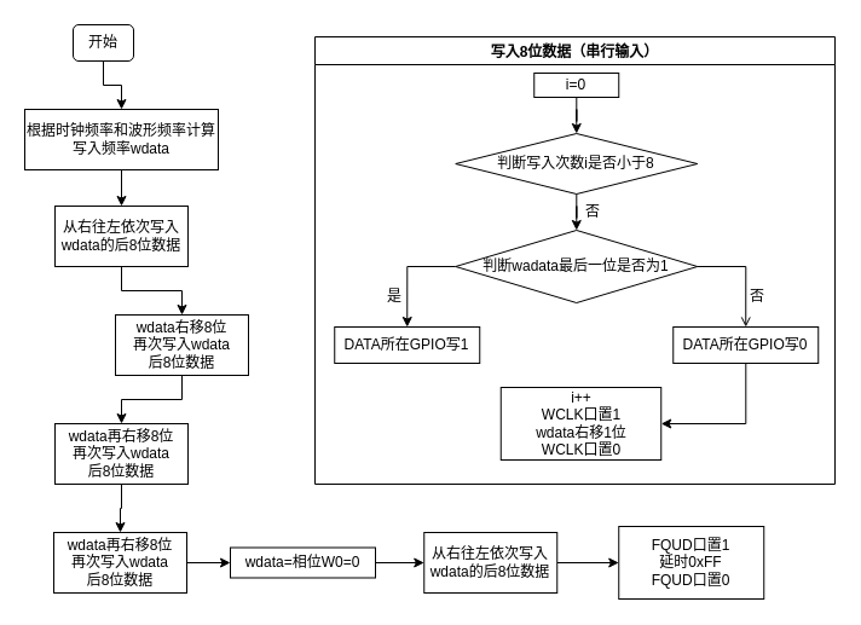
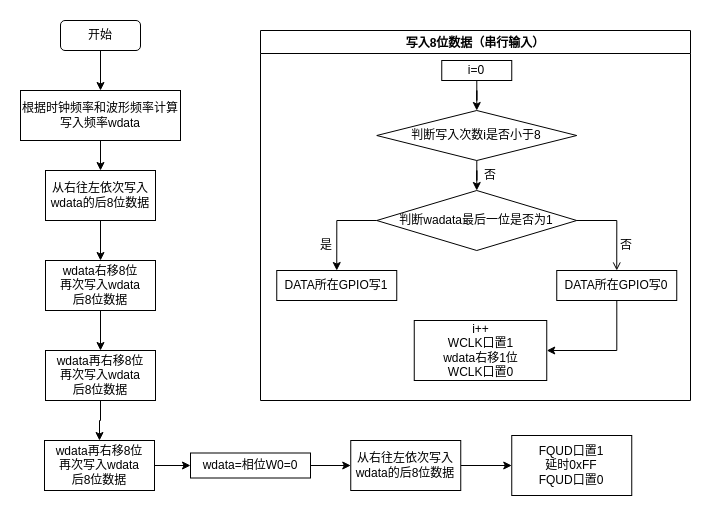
  <mxCell id="0" />
  <mxCell id="1" parent="0" />
  <mxCell id="2" style="edgeStyle=orthogonalEdgeStyle;rounded=0;orthogonalLoop=1;jettySize=auto;html=1;entryX=0.5;entryY=0;entryDx=0;entryDy=0;" edge="1" parent="1" source="3" target="5"><mxGeometry relative="1" as="geometry" /></mxCell>
- <mxCell id="3" value="开始" style="rounded=1;whiteSpace=wrap;html=1;" vertex="1" parent="1"><mxGeometry x="60" y="20" width="50" height="30" as="geometry" /></mxCell>
+ <mxCell id="3" value="开始" style="rounded=1;whiteSpace=wrap;html=1;" vertex="1" parent="1"><mxGeometry x="60" y="20" width="80" height="30" as="geometry" /></mxCell>
  <mxCell id="4" style="edgeStyle=orthogonalEdgeStyle;rounded=0;orthogonalLoop=1;jettySize=auto;html=1;entryX=0.5;entryY=0;entryDx=0;entryDy=0;" edge="1" parent="1" source="5" target="22"><mxGeometry relative="1" as="geometry" /></mxCell>
  <mxCell id="5" value="根据时钟频率和波形频率计算写入频率wdata" style="rounded=0;whiteSpace=wrap;html=1;" vertex="1" parent="1"><mxGeometry x="20" y="90" width="160" height="50" as="geometry" /></mxCell>
  <mxCell id="6" style="edgeStyle=orthogonalEdgeStyle;rounded=0;orthogonalLoop=1;jettySize=auto;html=1;entryX=0.5;entryY=0;entryDx=0;entryDy=0;" edge="1" parent="1" source="7" target="9"><mxGeometry relative="1" as="geometry" /></mxCell>
  <mxCell id="7" value="i=0" style="rounded=0;whiteSpace=wrap;html=1;" vertex="1" parent="1"><mxGeometry x="441.25" y="60" width="70" height="20" as="geometry" /></mxCell>
  <mxCell id="8" style="edgeStyle=orthogonalEdgeStyle;rounded=0;orthogonalLoop=1;jettySize=auto;html=1;entryX=0.5;entryY=0;entryDx=0;entryDy=0;" edge="1" parent="1" source="9" target="12"><mxGeometry relative="1" as="geometry" /></mxCell>
  <mxCell id="9" value="判断写入次数i是否小于8" style="rhombus;whiteSpace=wrap;html=1;" vertex="1" parent="1"><mxGeometry x="376.25" y="110" width="200" height="50" as="geometry" /></mxCell>
  <mxCell id="10" style="edgeStyle=orthogonalEdgeStyle;rounded=0;orthogonalLoop=1;jettySize=auto;html=1;entryX=0.5;entryY=0;entryDx=0;entryDy=0;" edge="1" parent="1" source="12" target="15"><mxGeometry relative="1" as="geometry"><Array as="points"><mxPoint x="336.25" y="220" /></Array></mxGeometry></mxCell>
  <mxCell id="11" style="edgeStyle=orthogonalEdgeStyle;rounded=0;orthogonalLoop=1;jettySize=auto;html=1;entryX=0.5;entryY=0;entryDx=0;entryDy=0;endArrow=open;" edge="1" parent="1" source="12" target="17"><mxGeometry relative="1" as="geometry"><Array as="points"><mxPoint x="616.25" y="220" /></Array></mxGeometry></mxCell>
  <mxCell id="12" value="判断wadata最后一位是否为1" style="rhombus;whiteSpace=wrap;html=1;" vertex="1" parent="1"><mxGeometry x="376.25" y="190" width="200" height="60" as="geometry" /></mxCell>
  <mxCell id="13" value="否" style="text;html=1;strokeColor=none;fillColor=none;align=center;verticalAlign=middle;whiteSpace=wrap;rounded=0;" vertex="1" parent="1"><mxGeometry x="460.25" y="160" width="60" height="30" as="geometry" /></mxCell>
  <mxCell id="14" value="是" style="text;html=1;strokeColor=none;fillColor=none;align=center;verticalAlign=middle;whiteSpace=wrap;rounded=0;" vertex="1" parent="1"><mxGeometry x="296.25" y="230" width="60" height="30" as="geometry" /></mxCell>
  <mxCell id="15" value="DATA所在GPIO写1" style="rounded=0;whiteSpace=wrap;html=1;" vertex="1" parent="1"><mxGeometry x="276.25" y="270" width="120" height="30" as="geometry" /></mxCell>
  <mxCell id="16" style="edgeStyle=orthogonalEdgeStyle;rounded=0;orthogonalLoop=1;jettySize=auto;html=1;entryX=1;entryY=0.5;entryDx=0;entryDy=0;" edge="1" parent="1" source="17" target="19"><mxGeometry relative="1" as="geometry"><Array as="points"><mxPoint x="616.25" y="350" /></Array></mxGeometry></mxCell>
  <mxCell id="17" value="DATA所在GPIO写0" style="rounded=0;whiteSpace=wrap;html=1;" vertex="1" parent="1"><mxGeometry x="556.25" y="270" width="120" height="30" as="geometry" /></mxCell>
  <mxCell id="18" value="否" style="text;html=1;strokeColor=none;fillColor=none;align=center;verticalAlign=middle;whiteSpace=wrap;rounded=0;" vertex="1" parent="1"><mxGeometry x="596.25" y="230" width="60" height="30" as="geometry" /></mxCell>
  <mxCell id="19" value="i++&lt;br&gt;WCLK口置1&lt;br&gt;wdata右移1位&lt;br&gt;WCLK口置0" style="rounded=0;whiteSpace=wrap;html=1;" vertex="1" parent="1"><mxGeometry x="413.75" y="320" width="132.5" height="60" as="geometry" /></mxCell>
  <mxCell id="20" value="写入8位数据（串行输入）" style="swimlane;" vertex="1" parent="1"><mxGeometry x="260" y="30" width="430" height="370" as="geometry" /></mxCell>
  <mxCell id="21" style="edgeStyle=orthogonalEdgeStyle;rounded=0;orthogonalLoop=1;jettySize=auto;html=1;entryX=0.5;entryY=0;entryDx=0;entryDy=0;" edge="1" parent="1" source="22" target="24"><mxGeometry relative="1" as="geometry" /></mxCell>
  <mxCell id="22" value="从右往左依次写入wdata的后8位数据" style="rounded=0;whiteSpace=wrap;html=1;" vertex="1" parent="1"><mxGeometry x="45" y="170" width="110" height="50" as="geometry" /></mxCell>
  <mxCell id="23" style="edgeStyle=orthogonalEdgeStyle;rounded=0;orthogonalLoop=1;jettySize=auto;html=1;entryX=0.5;entryY=0;entryDx=0;entryDy=0;" edge="1" parent="1" source="24" target="26"><mxGeometry relative="1" as="geometry" /></mxCell>
- <mxCell id="24" value="wdata右移8位&lt;br&gt;再次写入wdata&lt;br&gt;后8位数据" style="rounded=0;whiteSpace=wrap;html=1;" vertex="1" parent="1"><mxGeometry x="95" y="260" width="110" height="50" as="geometry" /></mxCell>
+ <mxCell id="24" value="wdata右移8位&lt;br&gt;再次写入wdata&lt;br&gt;后8位数据" style="rounded=0;whiteSpace=wrap;html=1;" vertex="1" parent="1"><mxGeometry x="45" y="260" width="110" height="50" as="geometry" /></mxCell>
  <mxCell id="25" style="edgeStyle=orthogonalEdgeStyle;rounded=0;orthogonalLoop=1;jettySize=auto;html=1;entryX=0.5;entryY=0;entryDx=0;entryDy=0;" edge="1" parent="1" source="26" target="28"><mxGeometry relative="1" as="geometry" /></mxCell>
  <mxCell id="26" value="wdata再右移8位&lt;br&gt;再次写入wdata&lt;br&gt;后8位数据" style="rounded=0;whiteSpace=wrap;html=1;" vertex="1" parent="1"><mxGeometry x="45" y="350" width="110" height="50" as="geometry" /></mxCell>
  <mxCell id="27" style="edgeStyle=orthogonalEdgeStyle;rounded=0;orthogonalLoop=1;jettySize=auto;html=1;entryX=0;entryY=0.5;entryDx=0;entryDy=0;" edge="1" parent="1" source="28" target="30"><mxGeometry relative="1" as="geometry" /></mxCell>
  <mxCell id="28" value="wdata再右移8位&lt;br&gt;再次写入wdata&lt;br&gt;后8位数据" style="rounded=0;whiteSpace=wrap;html=1;" vertex="1" parent="1"><mxGeometry x="44" y="440" width="110" height="50" as="geometry" /></mxCell>
  <mxCell id="29" style="edgeStyle=orthogonalEdgeStyle;rounded=0;orthogonalLoop=1;jettySize=auto;html=1;entryX=0;entryY=0.5;entryDx=0;entryDy=0;" edge="1" parent="1" source="30" target="32"><mxGeometry relative="1" as="geometry" /></mxCell>
  <mxCell id="30" value="wdata=相位W0=0" style="rounded=0;whiteSpace=wrap;html=1;" vertex="1" parent="1"><mxGeometry x="190" y="452.5" width="120" height="25" as="geometry" /></mxCell>
  <mxCell id="31" style="edgeStyle=orthogonalEdgeStyle;rounded=0;orthogonalLoop=1;jettySize=auto;html=1;entryX=0;entryY=0.5;entryDx=0;entryDy=0;" edge="1" parent="1" source="32" target="33"><mxGeometry relative="1" as="geometry" /></mxCell>
  <mxCell id="32" value="从右往左依次写入wdata的后8位数据" style="rounded=0;whiteSpace=wrap;html=1;" vertex="1" parent="1"><mxGeometry x="350.25" y="440" width="110" height="50" as="geometry" /></mxCell>
  <mxCell id="33" value="FQUD口置1&lt;br&gt;延时0xFF&lt;br&gt;FQUD口置0" style="rounded=0;whiteSpace=wrap;html=1;" vertex="1" parent="1"><mxGeometry x="511.25" y="435" width="120" height="60" as="geometry" /></mxCell>
